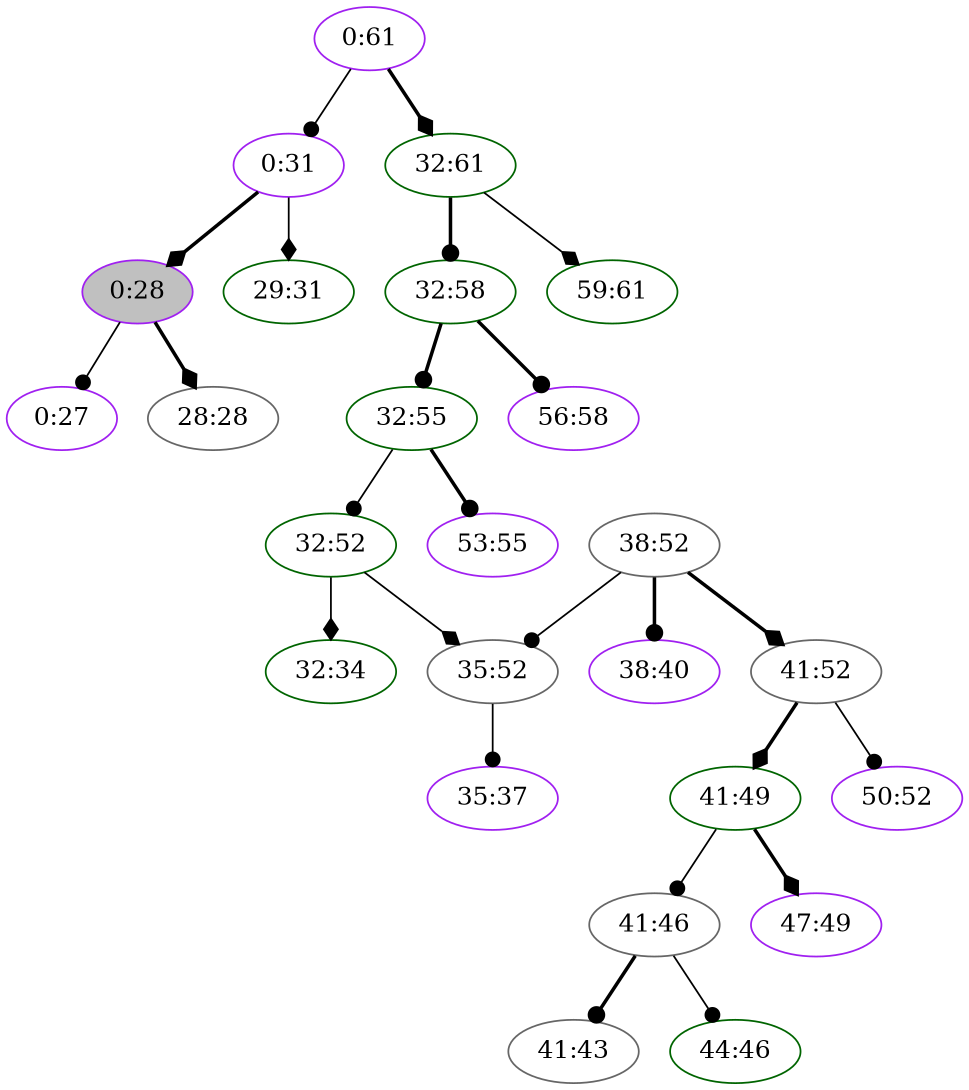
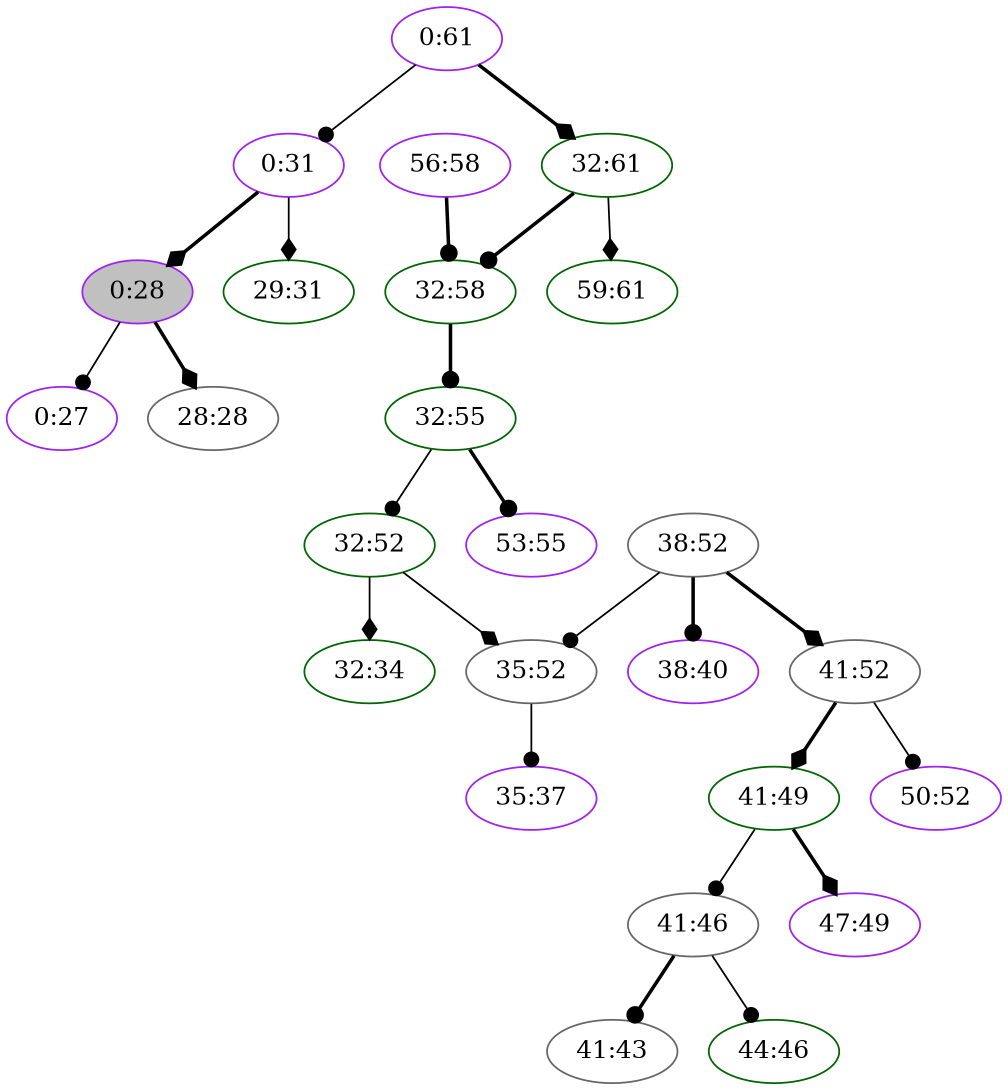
  digraph {
    node [color=purple]
    edge [arrowhead=dot style=solid]
    n1 [label="0:61"]
    n2 [label="0:31"]
    n3 [color=darkgreen label="32:61"]
    n4 [fillcolor=grey label="0:28" style=filled]
    n5 [color=darkgreen label="29:31"]
    n6 [color=darkgreen label="32:58"]
    n7 [color=darkgreen label="59:61"]
    n8 [label="0:27"]
    n9 [color=gray40 label="28:28"]
    n10 [color=darkgreen label="32:55"]
    n11 [label="56:58"]
    n12 [color=darkgreen label="32:52"]
    n13 [label="53:55"]
    n14 [color=darkgreen label="32:34"]
    n15 [color=gray40 label="35:52"]
    n16 [label="35:37"]
    n17 [color=gray40 label="38:52"]
    n18 [label="38:40"]
    n19 [color=gray40 label="41:52"]
    n20 [color=darkgreen label="41:49"]
    n21 [label="50:52"]
    n22 [color=gray40 label="41:46"]
    n23 [label="47:49"]
    n24 [color=gray40 label="41:43"]
    n25 [color=darkgreen label="44:46"]
    n1 -> n2
    n1 -> n3 [arrowhead=diamond style=bold]
    n2 -> n4 [arrowhead=diamond style=bold]
    n2 -> n5 [arrowhead=diamond]
    n3 -> n6 [style=bold]
    n3 -> n7 [arrowhead=diamond]
    n4 -> n8
    n4 -> n9 [arrowhead=diamond style=bold]
    n6 -> n10 [style=bold]
-   n6 -> n11 [style=bold]
+   n11 -> n6 [style=bold]
    n10 -> n12
    n10 -> n13 [style=bold]
    n12 -> n14 [arrowhead=diamond]
    n12 -> n15 [arrowhead=diamond]
    n15 -> n16
    n17 -> n15
    n17 -> n18 [style=bold]
    n17 -> n19 [arrowhead=diamond style=bold]
    n19 -> n20 [arrowhead=diamond style=bold]
    n19 -> n21
    n20 -> n22
    n20 -> n23 [arrowhead=diamond style=bold]
    n22 -> n24 [style=bold]
    n22 -> n25
  }
